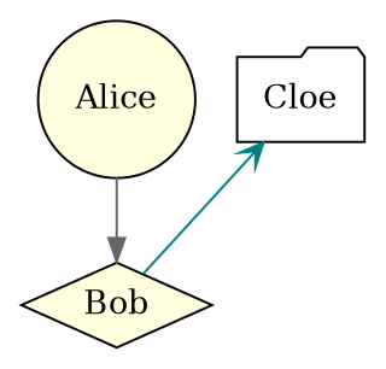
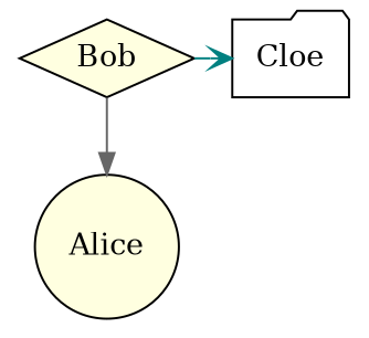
  digraph {
    node [fillcolor=lightyellow style=filled]
    n1 [label=Alice shape=circle]
    n2 [label=Bob shape=diamond]
    n3 [fillcolor=white label=Cloe shape=folder]
-   n1 -> n2 [arrowhead=normal color=gray40]
+   n2 -> n1 [arrowhead=normal color=gray40]
    n2 -> n3 [arrowhead=vee color=teal constraint=false]
  }
